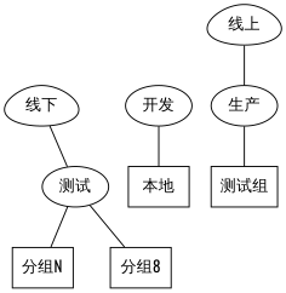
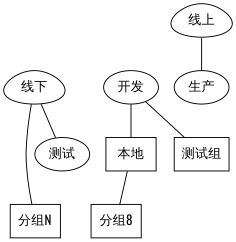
  graph {
    fontname=Oswald
    node [fontname=Oswald shape=box]
    edge [fontname=Oswald]
    n1 [label="线下" shape=egg]
    n2 [label="测试" shape=""]
    n3 [label="开发" shape=""]
    n4 [label="本地"]
    n5 [label="分组8"]
    n6 [label="分组N"]
    n7 [label="线上" shape=egg]
    n8 [label="生产" shape=""]
    n9 [label="测试组"]
    n1 -- n2
-   n2 -- n5
-   n2 -- n6
+   n4 -- n5
+   n1 -- n6
    n3 -- n4
    n7 -- n8
-   n8 -- n9
+   n3 -- n9
  }
